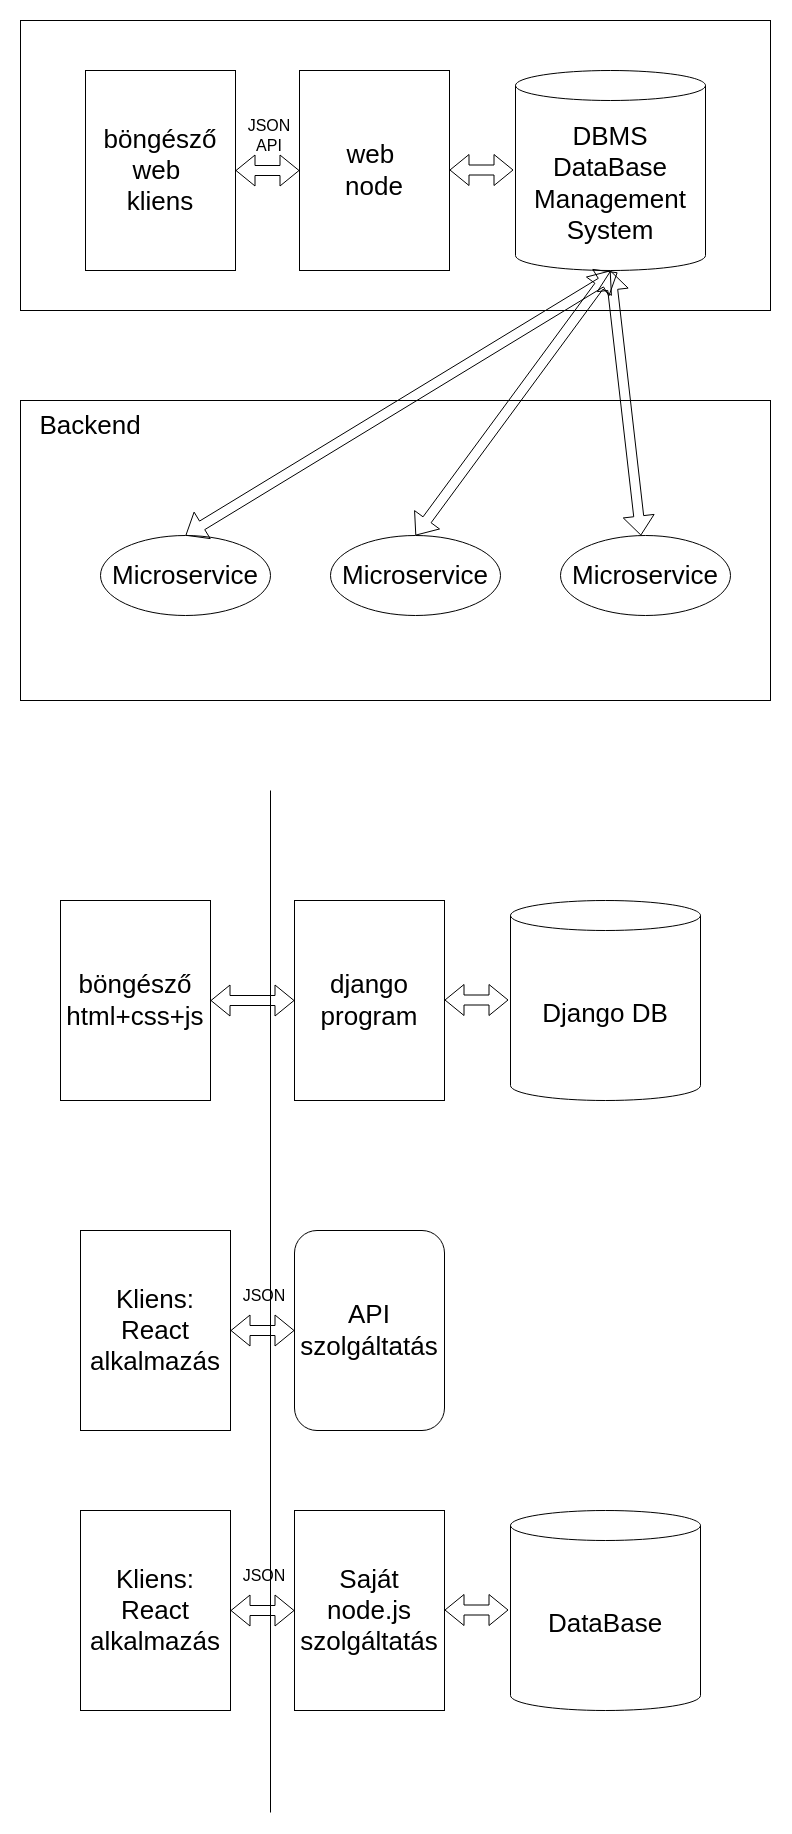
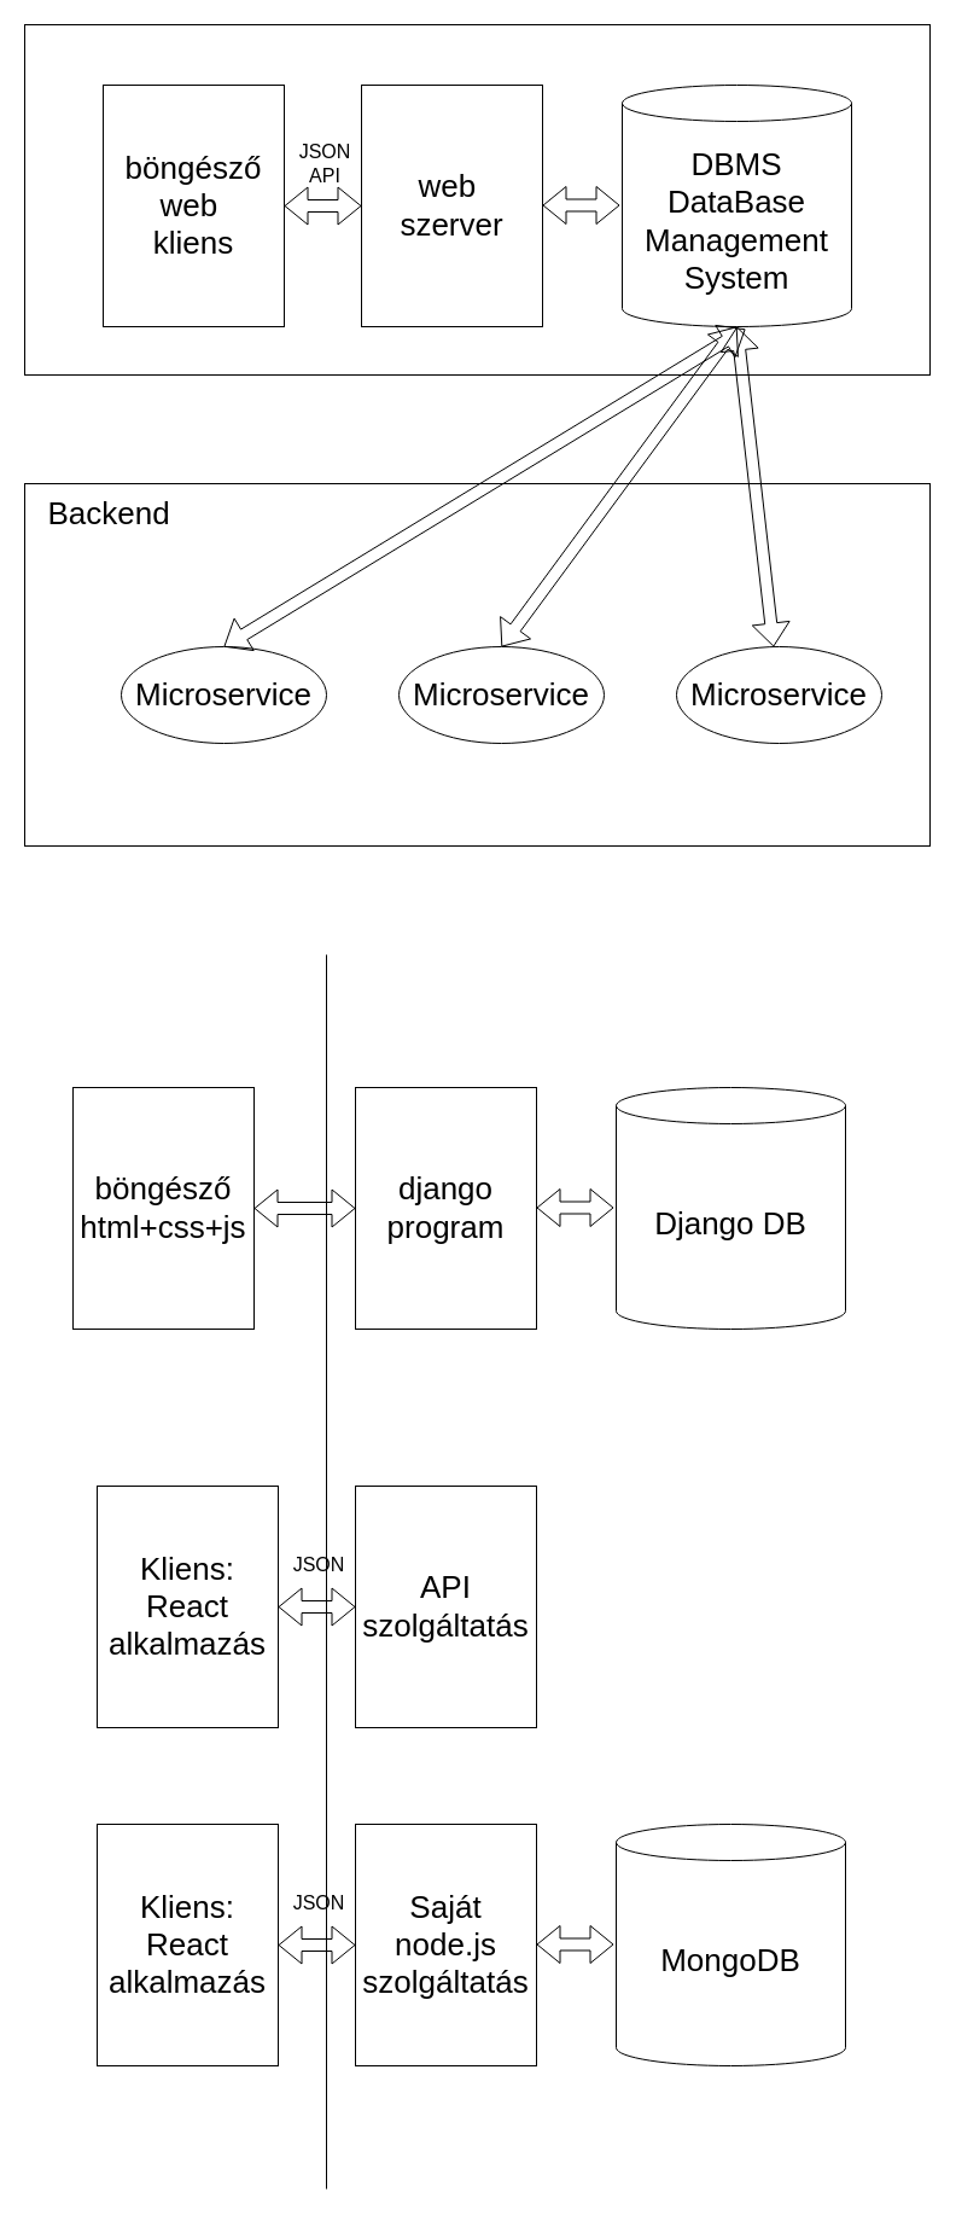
  <mxCell id="0" />
  <mxCell id="1" parent="0" />
  <mxCell id="2" value="" style="rounded=0;whiteSpace=wrap;html=1;fontSize=26;" vertex="1" parent="1"><mxGeometry x="20" y="20" width="750" height="290" as="geometry" /></mxCell>
  <mxCell id="3" value="böngésző&lt;br style=&quot;font-size: 26px;&quot;&gt;web&amp;nbsp;&lt;br style=&quot;font-size: 26px;&quot;&gt;kliens" style="rounded=0;whiteSpace=wrap;html=1;fontSize=26;" vertex="1" parent="1"><mxGeometry x="85" y="70" width="150" height="200" as="geometry" /></mxCell>
- <mxCell id="4" value="web&amp;nbsp;&lt;br style=&quot;font-size: 26px;&quot;&gt;node" style="rounded=0;whiteSpace=wrap;html=1;fontSize=26;" vertex="1" parent="1"><mxGeometry x="299" y="70" width="150" height="200" as="geometry" /></mxCell>
+ <mxCell id="4" value="web&amp;nbsp;&lt;br style=&quot;font-size: 26px;&quot;&gt;szerver" style="rounded=0;whiteSpace=wrap;html=1;fontSize=26;" vertex="1" parent="1"><mxGeometry x="299" y="70" width="150" height="200" as="geometry" /></mxCell>
  <mxCell id="5" value="" style="shape=flexArrow;endArrow=classic;startArrow=classic;html=1;rounded=0;fontSize=26;exitX=1;exitY=0.5;exitDx=0;exitDy=0;entryX=0;entryY=0.5;entryDx=0;entryDy=0;" edge="1" parent="1" source="3" target="4"><mxGeometry width="100" height="100" relative="1" as="geometry"><mxPoint x="395" y="450" as="sourcePoint" /><mxPoint x="495" y="350" as="targetPoint" /></mxGeometry></mxCell>
  <mxCell id="6" value="DBMS&lt;br&gt;DataBase&lt;br&gt;Management&lt;br&gt;System" style="shape=cylinder3;whiteSpace=wrap;html=1;boundedLbl=1;backgroundOutline=1;size=15;fontSize=26;" vertex="1" parent="1"><mxGeometry x="515" y="70" width="190" height="200" as="geometry" /></mxCell>
  <mxCell id="7" value="" style="shape=flexArrow;endArrow=classic;startArrow=classic;html=1;rounded=0;fontSize=26;exitX=1;exitY=0.5;exitDx=0;exitDy=0;entryX=0;entryY=0.5;entryDx=0;entryDy=0;" edge="1" parent="1"><mxGeometry width="100" height="100" relative="1" as="geometry"><mxPoint x="449" y="169.5" as="sourcePoint" /><mxPoint x="513" y="169.5" as="targetPoint" /></mxGeometry></mxCell>
  <mxCell id="8" value="" style="rounded=0;whiteSpace=wrap;html=1;fontSize=26;" vertex="1" parent="1"><mxGeometry x="20" y="400" width="750" height="300" as="geometry" /></mxCell>
  <mxCell id="9" value="Backend" style="text;html=1;strokeColor=none;fillColor=none;align=center;verticalAlign=middle;whiteSpace=wrap;rounded=0;fontSize=26;" vertex="1" parent="1"><mxGeometry x="60" y="410" width="60" height="30" as="geometry" /></mxCell>
  <mxCell id="10" value="Microservice" style="ellipse;whiteSpace=wrap;html=1;fontSize=26;" vertex="1" parent="1"><mxGeometry x="560" y="535" width="170" height="80" as="geometry" /></mxCell>
  <mxCell id="11" value="Microservice" style="ellipse;whiteSpace=wrap;html=1;fontSize=26;" vertex="1" parent="1"><mxGeometry x="330" y="535" width="170" height="80" as="geometry" /></mxCell>
  <mxCell id="12" value="Microservice" style="ellipse;whiteSpace=wrap;html=1;fontSize=26;" vertex="1" parent="1"><mxGeometry x="100" y="535" width="170" height="80" as="geometry" /></mxCell>
  <mxCell id="13" value="" style="shape=flexArrow;endArrow=classic;startArrow=classic;html=1;rounded=0;fontSize=26;entryX=0.537;entryY=1.01;entryDx=0;entryDy=0;entryPerimeter=0;exitX=0.5;exitY=0;exitDx=0;exitDy=0;" edge="1" parent="1" source="12" target="6"><mxGeometry width="100" height="100" relative="1" as="geometry"><mxPoint x="370" y="410" as="sourcePoint" /><mxPoint x="470" y="310" as="targetPoint" /></mxGeometry></mxCell>
  <mxCell id="14" value="" style="shape=flexArrow;endArrow=classic;startArrow=classic;html=1;rounded=0;fontSize=26;entryX=0.5;entryY=1;entryDx=0;entryDy=0;entryPerimeter=0;exitX=0.5;exitY=0;exitDx=0;exitDy=0;" edge="1" parent="1" source="11" target="6"><mxGeometry width="100" height="100" relative="1" as="geometry"><mxPoint x="195" y="545" as="sourcePoint" /><mxPoint x="627.03" y="282" as="targetPoint" /></mxGeometry></mxCell>
  <mxCell id="15" value="" style="shape=flexArrow;endArrow=classic;startArrow=classic;html=1;rounded=0;fontSize=26;" edge="1" parent="1" source="10"><mxGeometry width="100" height="100" relative="1" as="geometry"><mxPoint x="205" y="555" as="sourcePoint" /><mxPoint x="610" y="270" as="targetPoint" /></mxGeometry></mxCell>
  <mxCell id="16" value="JSON&lt;br style=&quot;font-size: 16px;&quot;&gt;API" style="text;html=1;strokeColor=none;fillColor=none;align=center;verticalAlign=middle;whiteSpace=wrap;rounded=0;fontSize=16;" vertex="1" parent="1"><mxGeometry x="239" y="120" width="60" height="30" as="geometry" /></mxCell>
  <mxCell id="17" style="edgeStyle=orthogonalEdgeStyle;rounded=0;orthogonalLoop=1;jettySize=auto;html=1;exitX=0.5;exitY=1;exitDx=0;exitDy=0;fontSize=26;" edge="1" parent="1" source="16" target="16"><mxGeometry relative="1" as="geometry" /></mxCell>
  <mxCell id="18" value="böngésző&lt;br style=&quot;font-size: 26px;&quot;&gt;html+css+js" style="rounded=0;whiteSpace=wrap;html=1;fontSize=26;" vertex="1" parent="1"><mxGeometry x="60" y="900" width="150" height="200" as="geometry" /></mxCell>
  <mxCell id="19" value="django program" style="rounded=0;whiteSpace=wrap;html=1;fontSize=26;" vertex="1" parent="1"><mxGeometry x="294" y="900" width="150" height="200" as="geometry" /></mxCell>
  <mxCell id="20" value="" style="shape=flexArrow;endArrow=classic;startArrow=classic;html=1;rounded=0;fontSize=26;exitX=1;exitY=0.5;exitDx=0;exitDy=0;entryX=0;entryY=0.5;entryDx=0;entryDy=0;" edge="1" parent="1" source="18" target="19"><mxGeometry width="100" height="100" relative="1" as="geometry"><mxPoint x="390" y="1280" as="sourcePoint" /><mxPoint x="490" y="1180" as="targetPoint" /></mxGeometry></mxCell>
  <mxCell id="21" value="Django DB" style="shape=cylinder3;whiteSpace=wrap;html=1;boundedLbl=1;backgroundOutline=1;size=15;fontSize=26;" vertex="1" parent="1"><mxGeometry x="510" y="900" width="190" height="200" as="geometry" /></mxCell>
  <mxCell id="22" value="" style="shape=flexArrow;endArrow=classic;startArrow=classic;html=1;rounded=0;fontSize=26;exitX=1;exitY=0.5;exitDx=0;exitDy=0;entryX=0;entryY=0.5;entryDx=0;entryDy=0;" edge="1" parent="1"><mxGeometry width="100" height="100" relative="1" as="geometry"><mxPoint x="444" y="999.5" as="sourcePoint" /><mxPoint x="508" y="999.5" as="targetPoint" /></mxGeometry></mxCell>
  <mxCell id="23" value="Kliens: React alkalmazás" style="rounded=0;whiteSpace=wrap;html=1;fontSize=26;" vertex="1" parent="1"><mxGeometry x="80" y="1230" width="150" height="200" as="geometry" /></mxCell>
- <mxCell id="24" value="API szolgáltatás" style="whiteSpace=wrap;html=1;fontSize=26;rounded=1;" vertex="1" parent="1"><mxGeometry x="294" y="1230" width="150" height="200" as="geometry" /></mxCell>
+ <mxCell id="24" value="API szolgáltatás" style="rounded=0;whiteSpace=wrap;html=1;fontSize=26;" vertex="1" parent="1"><mxGeometry x="294" y="1230" width="150" height="200" as="geometry" /></mxCell>
  <mxCell id="25" value="" style="shape=flexArrow;endArrow=classic;startArrow=classic;html=1;rounded=0;fontSize=26;exitX=1;exitY=0.5;exitDx=0;exitDy=0;entryX=0;entryY=0.5;entryDx=0;entryDy=0;" edge="1" parent="1" source="23" target="24"><mxGeometry width="100" height="100" relative="1" as="geometry"><mxPoint x="390" y="1610" as="sourcePoint" /><mxPoint x="490" y="1510" as="targetPoint" /></mxGeometry></mxCell>
  <mxCell id="26" value="JSON" style="text;html=1;strokeColor=none;fillColor=none;align=center;verticalAlign=middle;whiteSpace=wrap;rounded=0;fontSize=16;" vertex="1" parent="1"><mxGeometry x="234" y="1280" width="60" height="30" as="geometry" /></mxCell>
  <mxCell id="27" value="Kliens: React alkalmazás" style="rounded=0;whiteSpace=wrap;html=1;fontSize=26;" vertex="1" parent="1"><mxGeometry x="80" y="1510" width="150" height="200" as="geometry" /></mxCell>
  <mxCell id="28" value="Saját node.js szolgáltatás" style="rounded=0;whiteSpace=wrap;html=1;fontSize=26;" vertex="1" parent="1"><mxGeometry x="294" y="1510" width="150" height="200" as="geometry" /></mxCell>
  <mxCell id="29" value="" style="shape=flexArrow;endArrow=classic;startArrow=classic;html=1;rounded=0;fontSize=26;exitX=1;exitY=0.5;exitDx=0;exitDy=0;entryX=0;entryY=0.5;entryDx=0;entryDy=0;" edge="1" parent="1" source="27" target="28"><mxGeometry width="100" height="100" relative="1" as="geometry"><mxPoint x="390" y="1890" as="sourcePoint" /><mxPoint x="490" y="1790" as="targetPoint" /></mxGeometry></mxCell>
  <mxCell id="30" value="JSON" style="text;html=1;strokeColor=none;fillColor=none;align=center;verticalAlign=middle;whiteSpace=wrap;rounded=0;fontSize=16;" vertex="1" parent="1"><mxGeometry x="234" y="1560" width="60" height="30" as="geometry" /></mxCell>
- <mxCell id="31" value="DataBase" style="shape=cylinder3;whiteSpace=wrap;html=1;boundedLbl=1;backgroundOutline=1;size=15;fontSize=26;" vertex="1" parent="1"><mxGeometry x="510" y="1510" width="190" height="200" as="geometry" /></mxCell>
+ <mxCell id="31" value="MongoDB" style="shape=cylinder3;whiteSpace=wrap;html=1;boundedLbl=1;backgroundOutline=1;size=15;fontSize=26;" vertex="1" parent="1"><mxGeometry x="510" y="1510" width="190" height="200" as="geometry" /></mxCell>
  <mxCell id="32" value="" style="shape=flexArrow;endArrow=classic;startArrow=classic;html=1;rounded=0;fontSize=26;exitX=1;exitY=0.5;exitDx=0;exitDy=0;entryX=0;entryY=0.5;entryDx=0;entryDy=0;" edge="1" parent="1"><mxGeometry width="100" height="100" relative="1" as="geometry"><mxPoint x="444" y="1609.5" as="sourcePoint" /><mxPoint x="508" y="1609.5" as="targetPoint" /></mxGeometry></mxCell>
  <mxCell id="33" value="" style="endArrow=none;html=1;rounded=0;fontSize=16;" edge="1" parent="1"><mxGeometry width="50" height="50" relative="1" as="geometry"><mxPoint x="270" y="1812" as="sourcePoint" /><mxPoint x="270" y="790" as="targetPoint" /></mxGeometry></mxCell>
